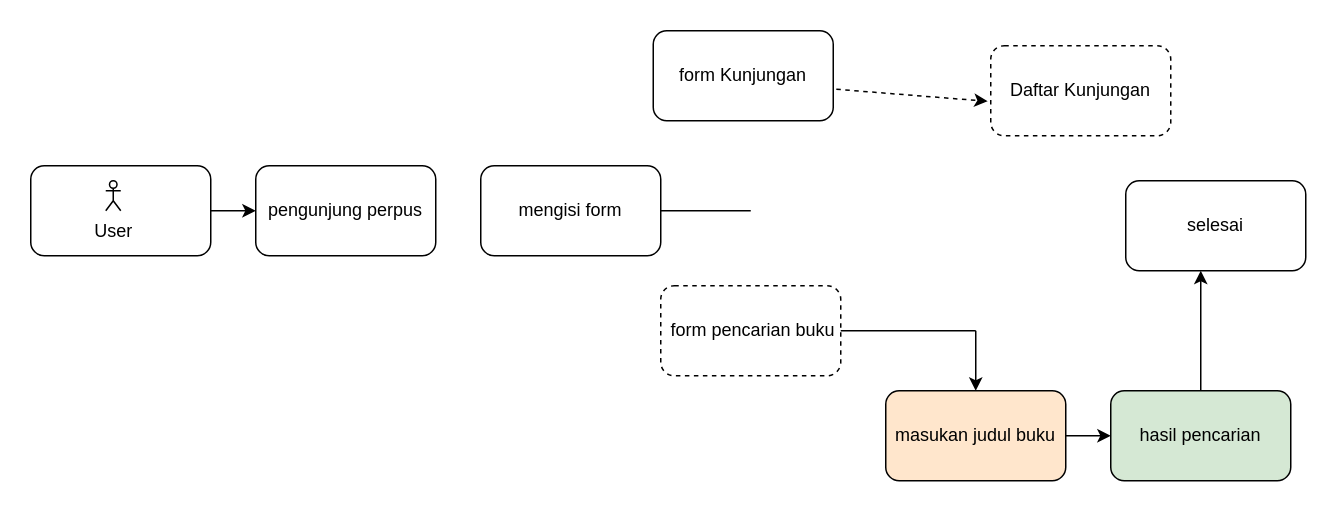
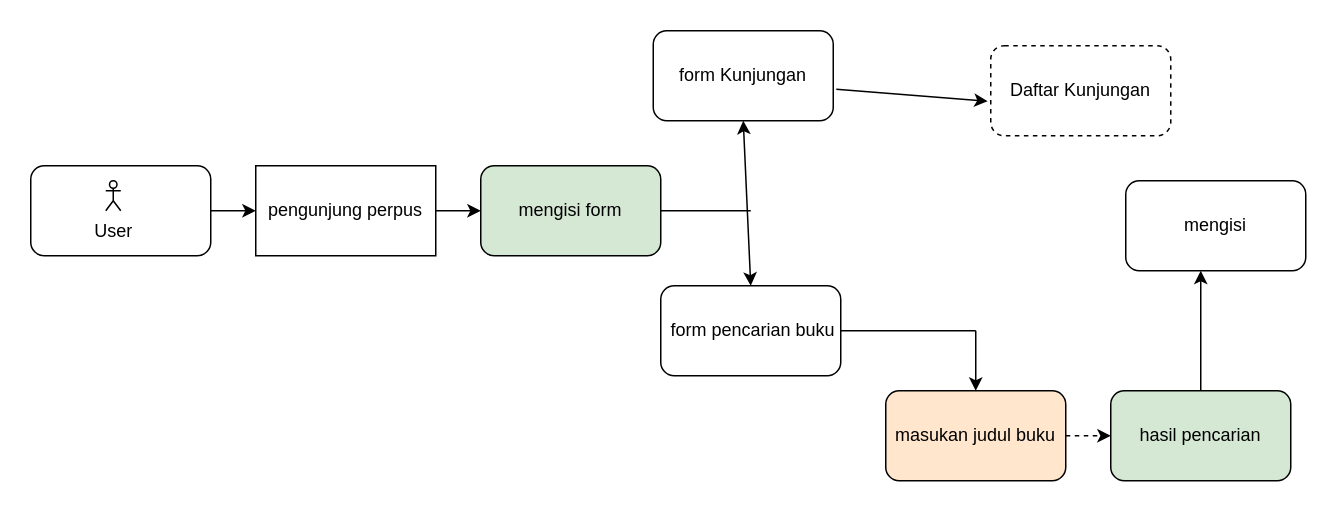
  <mxCell id="0" />
  <mxCell id="1" parent="0" />
  <mxCell id="2" value="" style="rounded=1;whiteSpace=wrap;html=1;" vertex="1" parent="1"><mxGeometry y="110" width="120" height="60" as="geometry" x="20" /></mxCell>
- <mxCell id="3" value="mengisi form" style="rounded=1;whiteSpace=wrap;html=1;" vertex="1" parent="1"><mxGeometry x="320" y="110" width="120" height="60" as="geometry" /></mxCell>
- <mxCell id="4" value="pengunjung perpus" style="rounded=1;whiteSpace=wrap;html=1;" vertex="1" parent="1"><mxGeometry x="170" y="110" width="120" height="60" as="geometry" /></mxCell>
+ <mxCell id="3" value="mengisi form" style="rounded=1;whiteSpace=wrap;html=1;fillColor=#d5e8d4;" vertex="1" parent="1"><mxGeometry x="320" y="110" width="120" height="60" as="geometry" /></mxCell>
+ <mxCell id="4" value="pengunjung perpus" style="whiteSpace=wrap;html=1;rounded=0;" vertex="1" parent="1"><mxGeometry x="170" y="110" width="120" height="60" as="geometry" /></mxCell>
  <mxCell id="5" value="form Kunjungan" style="rounded=1;whiteSpace=wrap;html=1;" vertex="1" parent="1"><mxGeometry x="435" y="20" width="120" height="60" as="geometry" /></mxCell>
- <mxCell id="6" value="&amp;nbsp;form pencarian buku" style="rounded=1;whiteSpace=wrap;html=1;dashed=1;" vertex="1" parent="1"><mxGeometry x="440" y="190" width="120" height="60" as="geometry" /></mxCell>
+ <mxCell id="6" value="&amp;nbsp;form pencarian buku" style="rounded=1;whiteSpace=wrap;html=1;" vertex="1" parent="1"><mxGeometry x="440" y="190" width="120" height="60" as="geometry" /></mxCell>
  <mxCell id="7" value="masukan judul buku" style="rounded=1;whiteSpace=wrap;html=1;fillColor=#ffe6cc;" vertex="1" parent="1"><mxGeometry x="590" y="260" width="120" height="60" as="geometry" /></mxCell>
  <mxCell id="8" value="hasil pencarian" style="rounded=1;whiteSpace=wrap;html=1;fillColor=#d5e8d4;" vertex="1" parent="1"><mxGeometry x="740" y="260" width="120" height="60" as="geometry" /></mxCell>
  <mxCell id="9" value="" style="endArrow=classic;html=1;rounded=0;entryX=0;entryY=0.5;entryDx=0;entryDy=0;exitX=1;exitY=0.5;exitDx=0;exitDy=0;" edge="1" parent="1" source="2" target="4"><mxGeometry width="50" height="50" relative="1" as="geometry"><mxPoint x="160" y="140" as="sourcePoint" /><mxPoint x="210" y="90" as="targetPoint" /></mxGeometry></mxCell>
+ <mxCell id="10" value="" style="endArrow=classic;html=1;rounded=0;entryX=0;entryY=0.5;entryDx=0;entryDy=0;" edge="1" parent="1" source="4" target="3"><mxGeometry width="50" height="50" relative="1" as="geometry"><mxPoint x="330" y="140" as="sourcePoint" /><mxPoint x="380" y="90" as="targetPoint" /></mxGeometry></mxCell>
  <mxCell id="11" value="Daftar Kunjungan" style="rounded=1;whiteSpace=wrap;html=1;dashed=1;" vertex="1" parent="1"><mxGeometry x="660" y="30" width="120" height="60" as="geometry" /></mxCell>
- <mxCell id="12" value="" style="endArrow=classic;html=1;rounded=0;entryX=-0.017;entryY=0.617;entryDx=0;entryDy=0;entryPerimeter=0;exitX=1.017;exitY=0.65;exitDx=0;exitDy=0;exitPerimeter=0;dashed=1;" edge="1" parent="1" source="5" target="11"><mxGeometry width="50" height="50" relative="1" as="geometry"><mxPoint x="660" y="70" as="sourcePoint" /><mxPoint x="710" y="20" as="targetPoint" /></mxGeometry></mxCell>
- <mxCell id="13" value="selesai" style="rounded=1;whiteSpace=wrap;html=1;" vertex="1" parent="1"><mxGeometry x="750" y="120" width="120" height="60" as="geometry" /></mxCell>
+ <mxCell id="12" value="" style="endArrow=classic;html=1;rounded=0;entryX=-0.017;entryY=0.617;entryDx=0;entryDy=0;entryPerimeter=0;exitX=1.017;exitY=0.65;exitDx=0;exitDy=0;exitPerimeter=0;" edge="1" parent="1" source="5" target="11"><mxGeometry width="50" height="50" relative="1" as="geometry"><mxPoint x="660" y="70" as="sourcePoint" /><mxPoint x="710" y="20" as="targetPoint" /></mxGeometry></mxCell>
+ <mxCell id="13" value="mengisi" style="rounded=1;whiteSpace=wrap;html=1;" vertex="1" parent="1"><mxGeometry x="750" y="120" width="120" height="60" as="geometry" /></mxCell>
  <mxCell id="14" value="" style="endArrow=none;html=1;rounded=0;exitX=1;exitY=0.5;exitDx=0;exitDy=0;" edge="1" parent="1" source="3"><mxGeometry width="50" height="50" relative="1" as="geometry"><mxPoint x="640" y="190" as="sourcePoint" /><mxPoint x="500" y="140" as="targetPoint" /></mxGeometry></mxCell>
+ <mxCell id="15" value="" style="endArrow=classic;startArrow=classic;html=1;rounded=0;entryX=0.5;entryY=1;entryDx=0;entryDy=0;exitX=0.5;exitY=0;exitDx=0;exitDy=0;" edge="1" parent="1" source="6" target="5"><mxGeometry width="50" height="50" relative="1" as="geometry"><mxPoint x="640" y="190" as="sourcePoint" /><mxPoint x="690" y="140" as="targetPoint" /></mxGeometry></mxCell>
  <mxCell id="16" value="" style="endArrow=none;html=1;rounded=0;exitX=1;exitY=0.5;exitDx=0;exitDy=0;" edge="1" parent="1" source="6"><mxGeometry width="50" height="50" relative="1" as="geometry"><mxPoint x="610" y="240" as="sourcePoint" /><mxPoint x="650" y="220" as="targetPoint" /></mxGeometry></mxCell>
  <mxCell id="17" value="" style="endArrow=classic;html=1;rounded=0;entryX=0.5;entryY=0;entryDx=0;entryDy=0;" edge="1" parent="1" target="7"><mxGeometry width="50" height="50" relative="1" as="geometry"><mxPoint x="650" y="220" as="sourcePoint" /><mxPoint x="700" y="170" as="targetPoint" /></mxGeometry></mxCell>
- <mxCell id="18" value="" style="endArrow=classic;html=1;rounded=0;exitX=1;exitY=0.5;exitDx=0;exitDy=0;entryX=0;entryY=0.5;entryDx=0;entryDy=0;" edge="1" parent="1" source="7" target="8"><mxGeometry width="50" height="50" relative="1" as="geometry"><mxPoint x="690" y="410" as="sourcePoint" /><mxPoint x="740" y="360" as="targetPoint" /></mxGeometry></mxCell>
+ <mxCell id="18" value="" style="endArrow=classic;html=1;rounded=0;exitX=1;exitY=0.5;exitDx=0;exitDy=0;entryX=0;entryY=0.5;entryDx=0;entryDy=0;dashed=1;" edge="1" parent="1" source="7" target="8"><mxGeometry width="50" height="50" relative="1" as="geometry"><mxPoint x="690" y="410" as="sourcePoint" /><mxPoint x="740" y="360" as="targetPoint" /></mxGeometry></mxCell>
  <mxCell id="19" value="" style="endArrow=classic;html=1;rounded=0;exitX=0.5;exitY=0;exitDx=0;exitDy=0;" edge="1" parent="1" source="8"><mxGeometry width="50" height="50" relative="1" as="geometry"><mxPoint x="790" y="240" as="sourcePoint" /><mxPoint x="800" y="180" as="targetPoint" /></mxGeometry></mxCell>
  <mxCell id="20" value="User" style="shape=umlActor;verticalLabelPosition=bottom;verticalAlign=top;html=1;outlineConnect=0;" vertex="1" parent="1"><mxGeometry x="70" y="120" width="10" height="20" as="geometry" /></mxCell>
